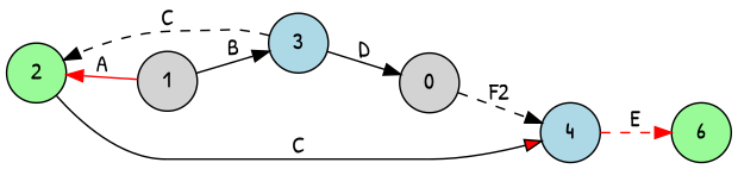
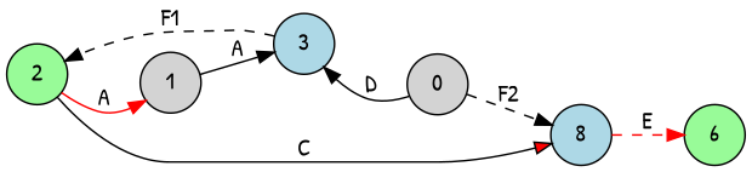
  digraph {
    fontname="Patrick Hand"
    rankdir=LR
    node [fillcolor=palegreen fontname="Patrick Hand" shape=circle style=filled]
    edge [fontname="Patrick Hand" splines=line]
    2
    1 [fillcolor=lightgrey]
    3 [fillcolor=lightblue]
-   4 [fillcolor=lightblue]
+   4 [fillcolor=lightblue label=8]
    n5 [fillcolor=lightgrey label=0]
    6
    2 -> 4 [color=black fillcolor=red label=C]
-   1 -> 2 [color=red fillcolor=red label=A]
-   1 -> 3 [label=B]
-   3 -> 2 [label=C style=dashed]
-   3 -> n5 [label=D]
+   2 -> 1 [color=red fillcolor=red label=A]
+   1 -> 3 [label=A]
+   3 -> 2 [label=F1 style=dashed]
+   n5 -> 3 [label=D]
    4 -> 6 [color=red fillcolor=red label=E style=dashed]
    n5 -> 4 [label=F2 style=dashed]
  }
